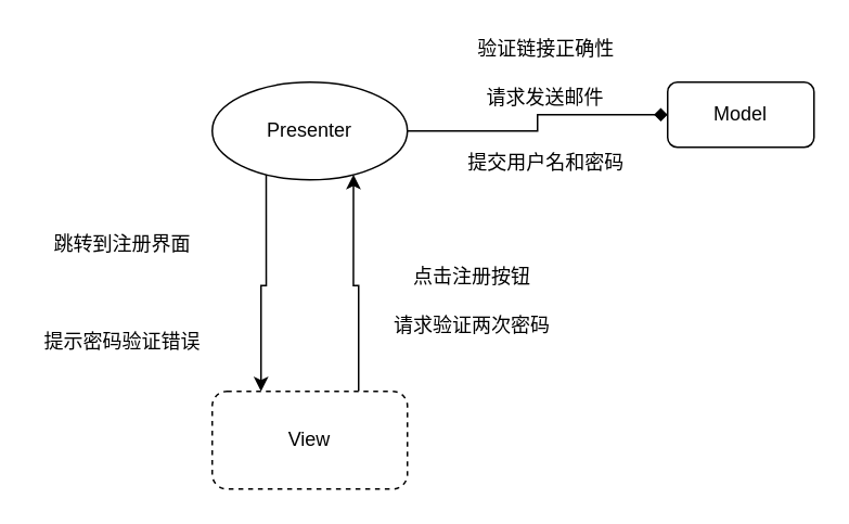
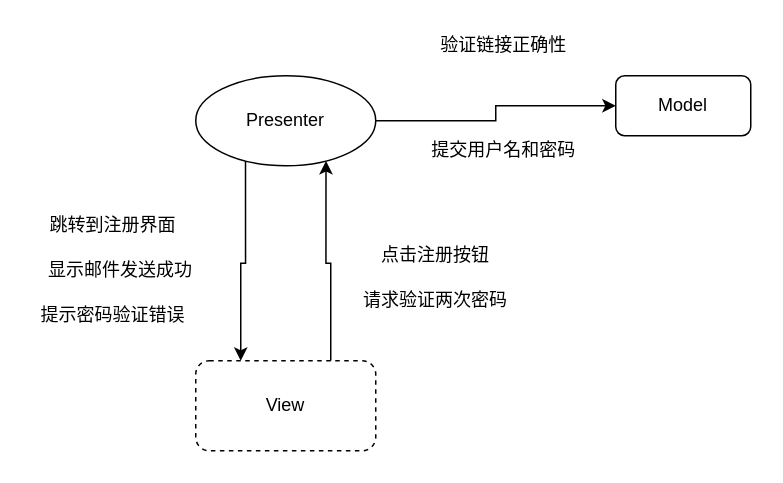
  <mxCell id="0" />
  <mxCell id="1" parent="0" />
  <mxCell id="2" style="edgeStyle=orthogonalEdgeStyle;rounded=0;orthogonalLoop=1;jettySize=auto;html=1;exitX=0.25;exitY=1;exitDx=0;exitDy=0;entryX=0.25;entryY=0;entryDx=0;entryDy=0;" parent="1" source="4" target="6" edge="1"><mxGeometry relative="1" as="geometry" /></mxCell>
- <mxCell id="3" style="edgeStyle=orthogonalEdgeStyle;rounded=0;orthogonalLoop=1;jettySize=auto;html=1;exitX=1;exitY=0.5;exitDx=0;exitDy=0;entryX=0;entryY=0.5;entryDx=0;entryDy=0;endArrow=diamond;" parent="1" source="4" target="9" edge="1"><mxGeometry relative="1" as="geometry" /></mxCell>
+ <mxCell id="3" style="edgeStyle=orthogonalEdgeStyle;rounded=0;orthogonalLoop=1;jettySize=auto;html=1;exitX=1;exitY=0.5;exitDx=0;exitDy=0;entryX=0;entryY=0.5;entryDx=0;entryDy=0;" parent="1" source="4" target="9" edge="1"><mxGeometry relative="1" as="geometry" /></mxCell>
  <mxCell id="4" value="Presenter" style="ellipse;whiteSpace=wrap;html=1;" parent="1" vertex="1"><mxGeometry x="130" y="50" width="120" height="60" as="geometry" /></mxCell>
  <mxCell id="5" style="edgeStyle=orthogonalEdgeStyle;rounded=0;orthogonalLoop=1;jettySize=auto;html=1;exitX=0.75;exitY=0;exitDx=0;exitDy=0;entryX=0.75;entryY=1;entryDx=0;entryDy=0;" parent="1" source="6" target="4" edge="1"><mxGeometry relative="1" as="geometry" /></mxCell>
  <mxCell id="6" value="View" style="rounded=1;whiteSpace=wrap;html=1;dashed=1;" parent="1" vertex="1"><mxGeometry x="130" y="240" width="120" height="60" as="geometry" /></mxCell>
  <mxCell id="7" value="跳转到注册界面" style="text;html=1;strokeColor=none;fillColor=none;align=center;verticalAlign=middle;whiteSpace=wrap;rounded=0;" parent="1" vertex="1"><mxGeometry x="20" y="140" width="110" height="20" as="geometry" /></mxCell>
  <mxCell id="8" value="点击注册按钮" style="text;html=1;strokeColor=none;fillColor=none;align=center;verticalAlign=middle;whiteSpace=wrap;rounded=0;" parent="1" vertex="1"><mxGeometry x="250" y="160" width="80" height="20" as="geometry" /></mxCell>
  <mxCell id="9" value="Model" style="rounded=1;whiteSpace=wrap;html=1;" parent="1" vertex="1"><mxGeometry x="410" y="50" width="90" height="40" as="geometry" /></mxCell>
- <mxCell id="10" value="请求发送邮件" style="text;html=1;strokeColor=none;fillColor=none;align=center;verticalAlign=middle;whiteSpace=wrap;rounded=0;" parent="1" vertex="1"><mxGeometry x="290" y="50" width="90" height="20" as="geometry" /></mxCell>
+ <mxCell id="11" value="显示邮件发送成功" style="text;html=1;strokeColor=none;fillColor=none;align=center;verticalAlign=middle;whiteSpace=wrap;rounded=0;" vertex="1" parent="1"><mxGeometry x="30" y="170" width="100" height="20" as="geometry" /></mxCell>
  <mxCell id="12" value="提示密码验证错误" style="text;html=1;strokeColor=none;fillColor=none;align=center;verticalAlign=middle;whiteSpace=wrap;rounded=0;" vertex="1" parent="1"><mxGeometry x="25" y="200" width="100" height="20" as="geometry" /></mxCell>
  <mxCell id="13" value="请求验证两次密码" style="text;html=1;strokeColor=none;fillColor=none;align=center;verticalAlign=middle;whiteSpace=wrap;rounded=0;" vertex="1" parent="1"><mxGeometry x="240" y="190" width="100" height="20" as="geometry" /></mxCell>
  <mxCell id="14" value="验证链接正确性" style="text;html=1;strokeColor=none;fillColor=none;align=center;verticalAlign=middle;whiteSpace=wrap;rounded=0;" vertex="1" parent="1"><mxGeometry x="287.5" y="20" width="95" height="20" as="geometry" /></mxCell>
  <mxCell id="15" value="提交用户名和密码" style="text;html=1;strokeColor=none;fillColor=none;align=center;verticalAlign=middle;whiteSpace=wrap;rounded=0;" vertex="1" parent="1"><mxGeometry x="272.5" y="90" width="125" height="20" as="geometry" /></mxCell>
